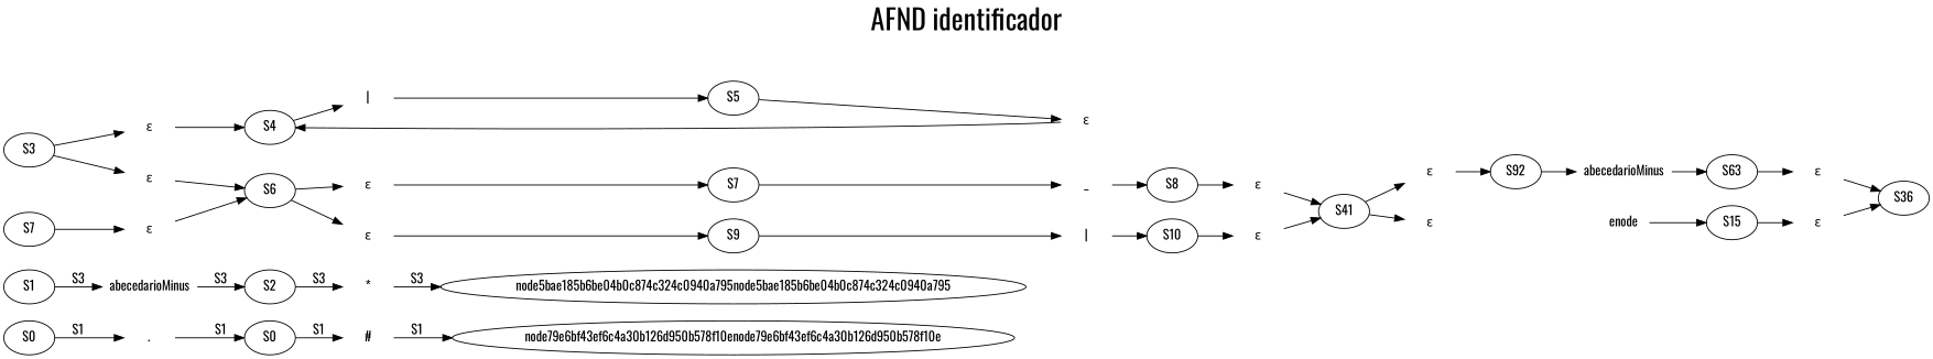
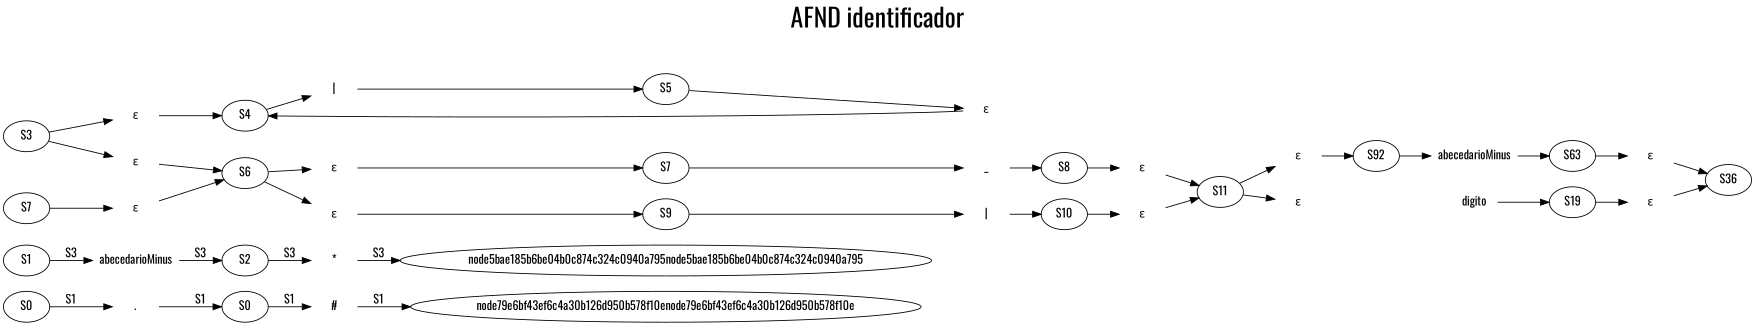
  digraph {
    fontname=Oswald
    fontsize=30
    label=<AFND identificador>
    labelloc=t
    rankdir=LR
    node [fontname=Oswald shape=none]
    edge [fontname=Oswald]
    n1 [label=S0 shape=""]
    n2 [label="."]
    n3 [label=S0 shape=""]
    n4 [label=S1 shape=""]
    n5 [label=abecedarioMinus]
    n6 [label=S2 shape=""]
    n7 [label="#"]
    node79e6bf43ef6c4a30b126d950b578f10enode79e6bf43ef6c4a30b126d950b578f10e [shape=""]
    n9 [label=S3 shape=""]
    n10 [label="ε"]
    n11 [label="ε"]
    n12 [label=S4 shape=""]
    n13 [label=S6 shape=""]
    n14 [label="*"]
    node5bae185b6be04b0c874c324c0940a795node5bae185b6be04b0c874c324c0940a795 [shape=""]
    n16 [label="ε"]
    n17 [label="ε"]
    n18 [label=S7 shape=""]
    n19 [label=S9 shape=""]
    n20 [label="|"]
    n21 [label="ε"]
    n22 [label="ε"]
    n23 [label=S5 shape=""]
    S7 [shape=""]
-   n25 [label=S41 shape=""]
+   n25 [label=S11 shape=""]
    n26 [label="ε"]
    n27 [label="ε"]
    n28 [label=S92 shape=""]
    n29 [label=_]
    n30 [label="ε"]
    n31 [label="|"]
    n32 [label="ε"]
    n33 [label=S8 shape=""]
    n34 [label=S10 shape=""]
    n35 [label=S36 shape=""]
    n36 [label=abecedarioMinus]
    n37 [label="ε"]
    n38 [label="ε"]
    n39 [label=S63 shape=""]
-   n40 [label=enode]
-   n41 [label=S15 shape=""]
+   n40 [label=digito]
+   n41 [label=S19 shape=""]
    n1 -> n2 [label=S1]
    n2 -> n3 [label=S1]
    n3 -> n7 [label=S1]
    n4 -> n5 [label=S3]
    n5 -> n6 [label=S3]
    n6 -> n14 [label=S3]
    n7 -> node79e6bf43ef6c4a30b126d950b578f10enode79e6bf43ef6c4a30b126d950b578f10e [label=S1]
    n9 -> n10
    n9 -> n11
    n10 -> n12
    n11 -> n13
    n12 -> n20
    n13 -> n16
    n13 -> n17
    n14 -> node5bae185b6be04b0c874c324c0940a795node5bae185b6be04b0c874c324c0940a795 [label=S3]
    n16 -> n18
    n17 -> n19
    n18 -> n29
    n19 -> n31
    n20 -> n23
    n21 -> n12
    n22 -> n13
    n23 -> n21
    S7 -> n22
    n25 -> n26
    n25 -> n27
    n26 -> n28
    n28 -> n36
    n29 -> n33
    n30 -> n25
    n31 -> n34
    n32 -> n25
    n33 -> n30
    n34 -> n32
    n36 -> n39
    n37 -> n35
    n38 -> n35
    n39 -> n37
    n40 -> n41
    n41 -> n38
  }
